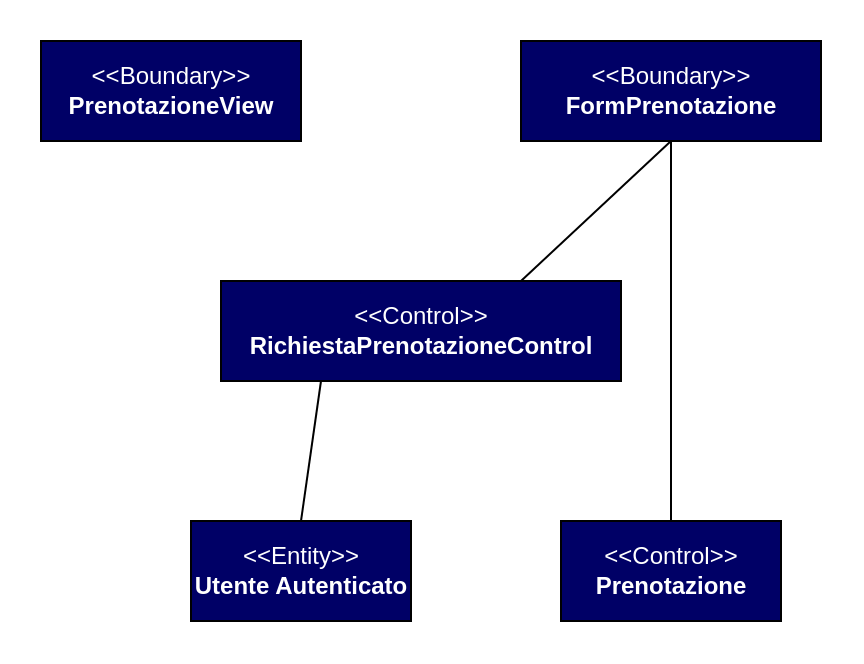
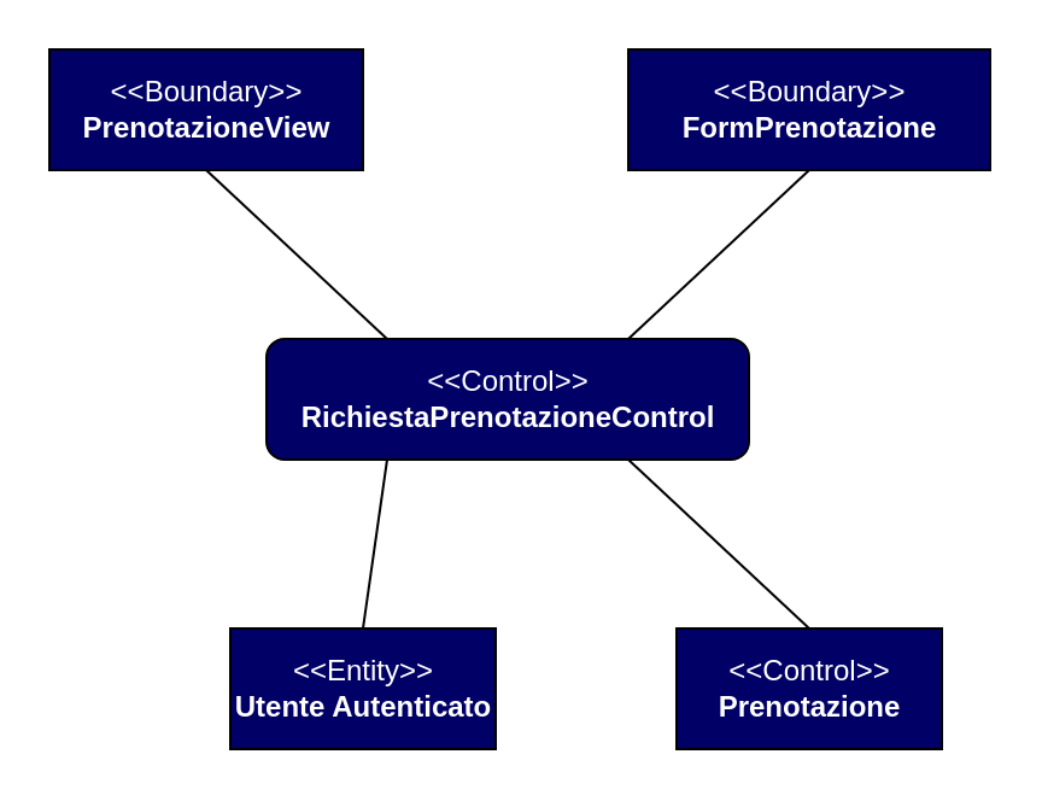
  <mxCell id="0" style=";html=1;" />
  <mxCell id="1" style=";html=1;" parent="0" />
  <mxCell id="2" value="&lt;font color=&quot;#ffffff&quot;&gt;&amp;lt;&amp;lt;Entity&amp;gt;&amp;gt;&lt;br&gt;&lt;/font&gt;&lt;b&gt;&lt;font color=&quot;#ffffff&quot;&gt;Utente Autenticato&lt;/font&gt;&lt;br&gt;&lt;/b&gt;" style="html=1;fillColor=#000066;" parent="1" vertex="1"><mxGeometry x="95" y="260" width="110" height="50" as="geometry" /></mxCell>
  <mxCell id="3" value="&lt;font color=&quot;#ffffff&quot;&gt;&amp;lt;&amp;lt;Boundary&amp;gt;&amp;gt;&lt;br&gt;&lt;/font&gt;&lt;b&gt;&lt;font color=&quot;#ffffff&quot;&gt;FormPrenotazione&lt;/font&gt;&lt;br&gt;&lt;/b&gt;" style="html=1;fillColor=#000066;" parent="1" vertex="1"><mxGeometry x="260" y="20" width="150" height="50" as="geometry" /></mxCell>
  <mxCell id="4" value="&lt;font color=&quot;#ffffff&quot;&gt;&amp;lt;&amp;lt;Boundary&amp;gt;&amp;gt;&lt;br&gt;&lt;/font&gt;&lt;b&gt;&lt;font color=&quot;#ffffff&quot;&gt;PrenotazioneView&lt;/font&gt;&lt;br&gt;&lt;/b&gt;" style="html=1;fillColor=#000066;" parent="1" vertex="1"><mxGeometry x="20" y="20" width="130" height="50" as="geometry" /></mxCell>
- <mxCell id="5" value="&lt;font color=&quot;#ffffff&quot;&gt;&amp;lt;&amp;lt;Control&amp;gt;&amp;gt;&lt;br&gt;&lt;/font&gt;&lt;b&gt;&lt;font color=&quot;#ffffff&quot;&gt;RichiestaPrenotazioneControl&lt;/font&gt;&lt;br&gt;&lt;/b&gt;" style="html=1;fillColor=#000066;" parent="1" vertex="1"><mxGeometry x="110" y="140" width="200" height="50" as="geometry" /></mxCell>
+ <mxCell id="5" value="&lt;font color=&quot;#ffffff&quot;&gt;&amp;lt;&amp;lt;Control&amp;gt;&amp;gt;&lt;br&gt;&lt;/font&gt;&lt;b&gt;&lt;font color=&quot;#ffffff&quot;&gt;RichiestaPrenotazioneControl&lt;/font&gt;&lt;br&gt;&lt;/b&gt;" style="html=1;fillColor=#000066;rounded=1;" parent="1" vertex="1"><mxGeometry x="110" y="140" width="200" height="50" as="geometry" /></mxCell>
+ <mxCell id="6" value="" style="endArrow=none;html=1;entryX=0.5;entryY=1;entryDx=0;entryDy=0;exitX=0.25;exitY=0;exitDx=0;exitDy=0;" parent="1" source="5" target="4" edge="1"><mxGeometry width="50" height="50" relative="1" as="geometry"><mxPoint x="350" y="210" as="sourcePoint" /><mxPoint x="400" y="160" as="targetPoint" /></mxGeometry></mxCell>
  <mxCell id="7" value="" style="endArrow=none;html=1;entryX=0.5;entryY=1;entryDx=0;entryDy=0;exitX=0.75;exitY=0;exitDx=0;exitDy=0;" parent="1" source="5" target="3" edge="1"><mxGeometry width="50" height="50" relative="1" as="geometry"><mxPoint x="465" y="170" as="sourcePoint" /><mxPoint x="340" y="100" as="targetPoint" /></mxGeometry></mxCell>
  <mxCell id="8" value="" style="endArrow=none;html=1;entryX=0.25;entryY=1;entryDx=0;entryDy=0;exitX=0.5;exitY=0;exitDx=0;exitDy=0;" parent="1" source="2" target="5" edge="1"><mxGeometry width="50" height="50" relative="1" as="geometry"><mxPoint x="300" y="250" as="sourcePoint" /><mxPoint x="215" y="180" as="targetPoint" /></mxGeometry></mxCell>
- <mxCell id="9" value="" style="endArrow=none;html=1;exitX=0.5;exitY=0;exitDx=0;exitDy=0;" parent="1" source="10" target="3" edge="1"><mxGeometry width="50" height="50" relative="1" as="geometry"><mxPoint x="330" y="250" as="sourcePoint" /><mxPoint x="245" y="180" as="targetPoint" /></mxGeometry></mxCell>
+ <mxCell id="9" value="" style="endArrow=none;html=1;entryX=0.75;entryY=1;entryDx=0;entryDy=0;exitX=0.5;exitY=0;exitDx=0;exitDy=0;" parent="1" source="10" target="5" edge="1"><mxGeometry width="50" height="50" relative="1" as="geometry"><mxPoint x="330" y="250" as="sourcePoint" /><mxPoint x="245" y="180" as="targetPoint" /></mxGeometry></mxCell>
  <mxCell id="10" value="&lt;font color=&quot;#ffffff&quot;&gt;&amp;lt;&amp;lt;Control&amp;gt;&amp;gt;&lt;br&gt;&lt;/font&gt;&lt;b&gt;&lt;font color=&quot;#ffffff&quot;&gt;Prenotazione&lt;/font&gt;&lt;br&gt;&lt;/b&gt;" style="html=1;fillColor=#000066;" parent="1" vertex="1"><mxGeometry x="280" y="260" width="110" height="50" as="geometry" /></mxCell>
